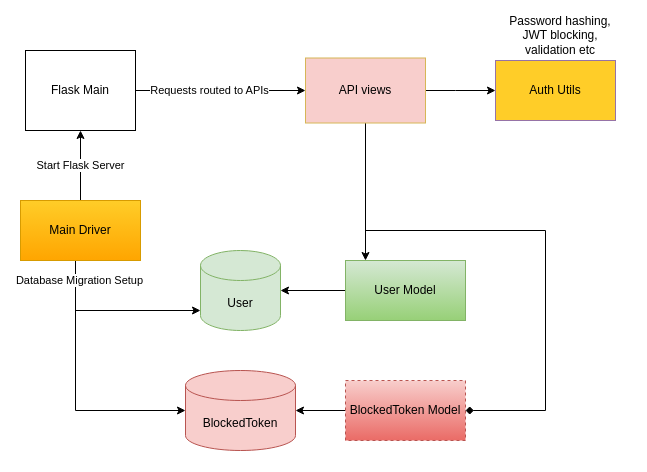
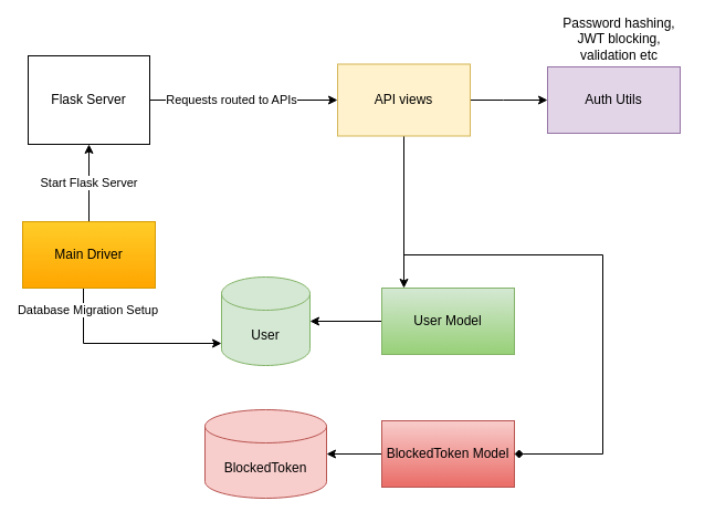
  <mxCell id="0" />
  <mxCell id="1" parent="0" />
  <mxCell id="2" value="User" style="shape=cylinder3;whiteSpace=wrap;html=1;boundedLbl=1;backgroundOutline=1;size=15;fillColor=#d5e8d4;strokeColor=#82b366;" vertex="1" parent="1"><mxGeometry x="200" y="250" width="80" height="80" as="geometry" /></mxCell>
  <mxCell id="3" value="BlockedToken" style="shape=cylinder3;whiteSpace=wrap;html=1;boundedLbl=1;backgroundOutline=1;size=15;fillColor=#f8cecc;strokeColor=#b85450;" vertex="1" parent="1"><mxGeometry x="185" y="370" width="110" height="80" as="geometry" /></mxCell>
  <mxCell id="4" style="edgeStyle=orthogonalEdgeStyle;rounded=0;orthogonalLoop=1;jettySize=auto;html=1;exitX=1;exitY=0.5;exitDx=0;exitDy=0;entryX=0;entryY=0.5;entryDx=0;entryDy=0;" edge="1" parent="1" source="6" target="14"><mxGeometry relative="1" as="geometry" /></mxCell>
  <mxCell id="5" value="Requests routed to APIs" style="edgeLabel;html=1;align=center;verticalAlign=middle;resizable=0;points=[];" vertex="1" connectable="0" parent="4"><mxGeometry x="-0.141" y="2" relative="1" as="geometry"><mxPoint y="1" as="offset" /></mxGeometry></mxCell>
- <mxCell id="6" value="Flask Main" style="rounded=0;whiteSpace=wrap;html=1;" vertex="1" parent="1"><mxGeometry x="25" y="50" width="110" height="80" as="geometry" /></mxCell>
+ <mxCell id="6" value="Flask Server" style="rounded=0;whiteSpace=wrap;html=1;" vertex="1" parent="1"><mxGeometry x="25" y="50" width="110" height="80" as="geometry" /></mxCell>
  <mxCell id="7" style="edgeStyle=orthogonalEdgeStyle;rounded=0;orthogonalLoop=1;jettySize=auto;html=1;" edge="1" parent="1" source="8" target="2"><mxGeometry relative="1" as="geometry" /></mxCell>
  <mxCell id="8" value="User Model" style="rounded=0;whiteSpace=wrap;html=1;fillColor=#d5e8d4;gradientColor=#97d077;strokeColor=#82b366;" vertex="1" parent="1"><mxGeometry x="345" y="260" width="120" height="60" as="geometry" /></mxCell>
  <mxCell id="9" style="edgeStyle=orthogonalEdgeStyle;rounded=0;orthogonalLoop=1;jettySize=auto;html=1;entryX=1;entryY=0.5;entryDx=0;entryDy=0;entryPerimeter=0;" edge="1" parent="1" source="10" target="3"><mxGeometry relative="1" as="geometry" /></mxCell>
- <mxCell id="10" value="BlockedToken Model" style="rounded=0;whiteSpace=wrap;html=1;fillColor=#f8cecc;gradientColor=#ea6b66;strokeColor=#b85450;dashed=1;" vertex="1" parent="1"><mxGeometry x="345" y="380" width="120" height="60" as="geometry" /></mxCell>
+ <mxCell id="10" value="BlockedToken Model" style="rounded=0;whiteSpace=wrap;html=1;fillColor=#f8cecc;gradientColor=#ea6b66;strokeColor=#b85450;" vertex="1" parent="1"><mxGeometry x="345" y="380" width="120" height="60" as="geometry" /></mxCell>
  <mxCell id="11" style="edgeStyle=orthogonalEdgeStyle;rounded=0;orthogonalLoop=1;jettySize=auto;html=1;entryX=0;entryY=0.5;entryDx=0;entryDy=0;" edge="1" parent="1" source="14" target="15"><mxGeometry relative="1" as="geometry"><Array as="points"><mxPoint x="455" y="90" /><mxPoint x="455" y="90" /></Array></mxGeometry></mxCell>
  <mxCell id="12" style="edgeStyle=orthogonalEdgeStyle;rounded=0;orthogonalLoop=1;jettySize=auto;html=1;" edge="1" parent="1" source="14"><mxGeometry relative="1" as="geometry"><mxPoint x="365" y="260" as="targetPoint" /><Array as="points"><mxPoint x="365" y="260" /></Array></mxGeometry></mxCell>
  <mxCell id="13" style="edgeStyle=orthogonalEdgeStyle;rounded=0;orthogonalLoop=1;jettySize=auto;html=1;entryX=1;entryY=0.5;entryDx=0;entryDy=0;endArrow=diamond;" edge="1" parent="1" source="14" target="10"><mxGeometry relative="1" as="geometry"><Array as="points"><mxPoint x="365" y="230" /><mxPoint x="545" y="230" /><mxPoint x="545" y="410" /></Array></mxGeometry></mxCell>
- <mxCell id="14" value="API views" style="rounded=0;whiteSpace=wrap;html=1;fillColor=#f8cecc;strokeColor=#d6b656;" vertex="1" parent="1"><mxGeometry x="305" y="57.5" width="120" height="65" as="geometry" /></mxCell>
- <mxCell id="15" value="Auth Utils" style="rounded=0;whiteSpace=wrap;html=1;fillColor=#ffcd28;strokeColor=#9673a6;" vertex="1" parent="1"><mxGeometry x="495" y="60" width="120" height="60" as="geometry" /></mxCell>
- <mxCell id="16" style="edgeStyle=orthogonalEdgeStyle;rounded=0;orthogonalLoop=1;jettySize=auto;html=1;" edge="1" parent="1" source="20" target="3"><mxGeometry relative="1" as="geometry"><Array as="points"><mxPoint x="75" y="410" /></Array></mxGeometry></mxCell>
+ <mxCell id="14" value="API views" style="rounded=0;whiteSpace=wrap;html=1;fillColor=#fff2cc;strokeColor=#d6b656;" vertex="1" parent="1"><mxGeometry x="305" y="57.5" width="120" height="65" as="geometry" /></mxCell>
+ <mxCell id="15" value="Auth Utils" style="rounded=0;whiteSpace=wrap;html=1;fillColor=#e1d5e7;strokeColor=#9673a6;" vertex="1" parent="1"><mxGeometry x="495" y="60" width="120" height="60" as="geometry" /></mxCell>
  <mxCell id="17" style="edgeStyle=orthogonalEdgeStyle;rounded=0;orthogonalLoop=1;jettySize=auto;html=1;" edge="1" parent="1" source="20" target="2"><mxGeometry relative="1" as="geometry"><Array as="points"><mxPoint x="75" y="310" /><mxPoint x="265" y="310" /></Array></mxGeometry></mxCell>
  <mxCell id="18" value="Database Migration Setup" style="edgeLabel;html=1;align=center;verticalAlign=middle;resizable=0;points=[];" vertex="1" connectable="0" parent="17"><mxGeometry x="-0.521" y="-3" relative="1" as="geometry"><mxPoint x="6" y="-23" as="offset" /></mxGeometry></mxCell>
  <mxCell id="19" value="Start Flask Server" style="edgeStyle=orthogonalEdgeStyle;rounded=0;orthogonalLoop=1;jettySize=auto;html=1;entryX=0.5;entryY=1;entryDx=0;entryDy=0;" edge="1" parent="1" source="20" target="6"><mxGeometry relative="1" as="geometry" /></mxCell>
  <mxCell id="20" value="Main Driver" style="rounded=0;whiteSpace=wrap;html=1;fillColor=#ffcd28;gradientColor=#ffa500;strokeColor=#d79b00;" vertex="1" parent="1"><mxGeometry x="20" y="200" width="120" height="60" as="geometry" /></mxCell>
  <mxCell id="21" value="Password hashing, JWT blocking, validation etc" style="text;html=1;strokeColor=none;fillColor=none;align=center;verticalAlign=middle;whiteSpace=wrap;rounded=0;" vertex="1" parent="1"><mxGeometry x="495" y="20" width="130" height="30" as="geometry" /></mxCell>
